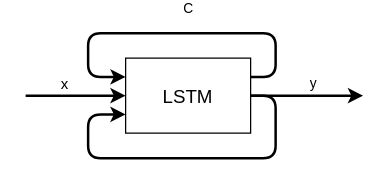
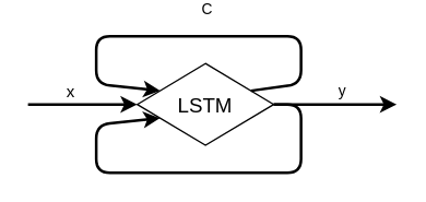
  <mxCell id="0" />
  <mxCell id="1" parent="0" />
- <mxCell id="2" value="&lt;font style=&quot;font-size: 15px&quot;&gt;LSTM&lt;/font&gt;" style="rounded=0;whiteSpace=wrap;html=1;" vertex="1" parent="1"><mxGeometry x="100" y="40" width="100" height="60" as="geometry" /></mxCell>
+ <mxCell id="2" value="&lt;font style=&quot;font-size: 15px&quot;&gt;LSTM&lt;/font&gt;" style="rhombus;whiteSpace=wrap;html=1;" vertex="1" parent="1"><mxGeometry x="100" y="40" width="100" height="60" as="geometry" /></mxCell>
  <mxCell id="3" value="" style="endArrow=classic;html=1;strokeWidth=2;entryX=0;entryY=0.5;entryDx=0;entryDy=0;" edge="1" parent="1" target="2"><mxGeometry width="50" height="50" relative="1" as="geometry"><mxPoint x="20" y="70" as="sourcePoint" /><mxPoint x="80" y="140" as="targetPoint" /></mxGeometry></mxCell>
  <mxCell id="4" value="x" style="text;html=1;align=center;verticalAlign=middle;resizable=0;points=[];;labelBackgroundColor=#ffffff;" vertex="1" connectable="0" parent="3"><mxGeometry x="-0.5" y="1" relative="1" as="geometry"><mxPoint x="10" y="-9" as="offset" /></mxGeometry></mxCell>
  <mxCell id="5" value="C" style="endArrow=classic;html=1;strokeWidth=2;entryX=0;entryY=0.25;entryDx=0;entryDy=0;exitX=1;exitY=0.25;exitDx=0;exitDy=0;" edge="1" parent="1" source="2" target="2"><mxGeometry x="-0.074" y="-20" width="50" height="50" relative="1" as="geometry"><mxPoint x="230" y="60" as="sourcePoint" /><mxPoint x="50" y="-10" as="targetPoint" /><Array as="points"><mxPoint x="220" y="55" /><mxPoint x="220" y="20" /><mxPoint x="70" y="20" /><mxPoint x="70" y="55" /></Array><mxPoint as="offset" /></mxGeometry></mxCell>
  <mxCell id="6" value="y" style="endArrow=classic;html=1;strokeWidth=2;exitX=1;exitY=0.5;exitDx=0;exitDy=0;" edge="1" parent="1" source="2"><mxGeometry x="0.111" y="10" width="50" height="50" relative="1" as="geometry"><mxPoint x="220" y="110" as="sourcePoint" /><mxPoint x="290" y="70" as="targetPoint" /><mxPoint as="offset" /></mxGeometry></mxCell>
  <mxCell id="7" value="" style="endArrow=classic;html=1;strokeWidth=2;exitX=1;exitY=0.5;exitDx=0;exitDy=0;entryX=0;entryY=0.75;entryDx=0;entryDy=0;" edge="1" parent="1" source="2" target="2"><mxGeometry width="50" height="50" relative="1" as="geometry"><mxPoint x="230" y="160" as="sourcePoint" /><mxPoint x="70" y="90" as="targetPoint" /><Array as="points"><mxPoint x="220" y="70" /><mxPoint x="220" y="120" /><mxPoint x="70" y="120" /><mxPoint x="70" y="85" /></Array></mxGeometry></mxCell>
